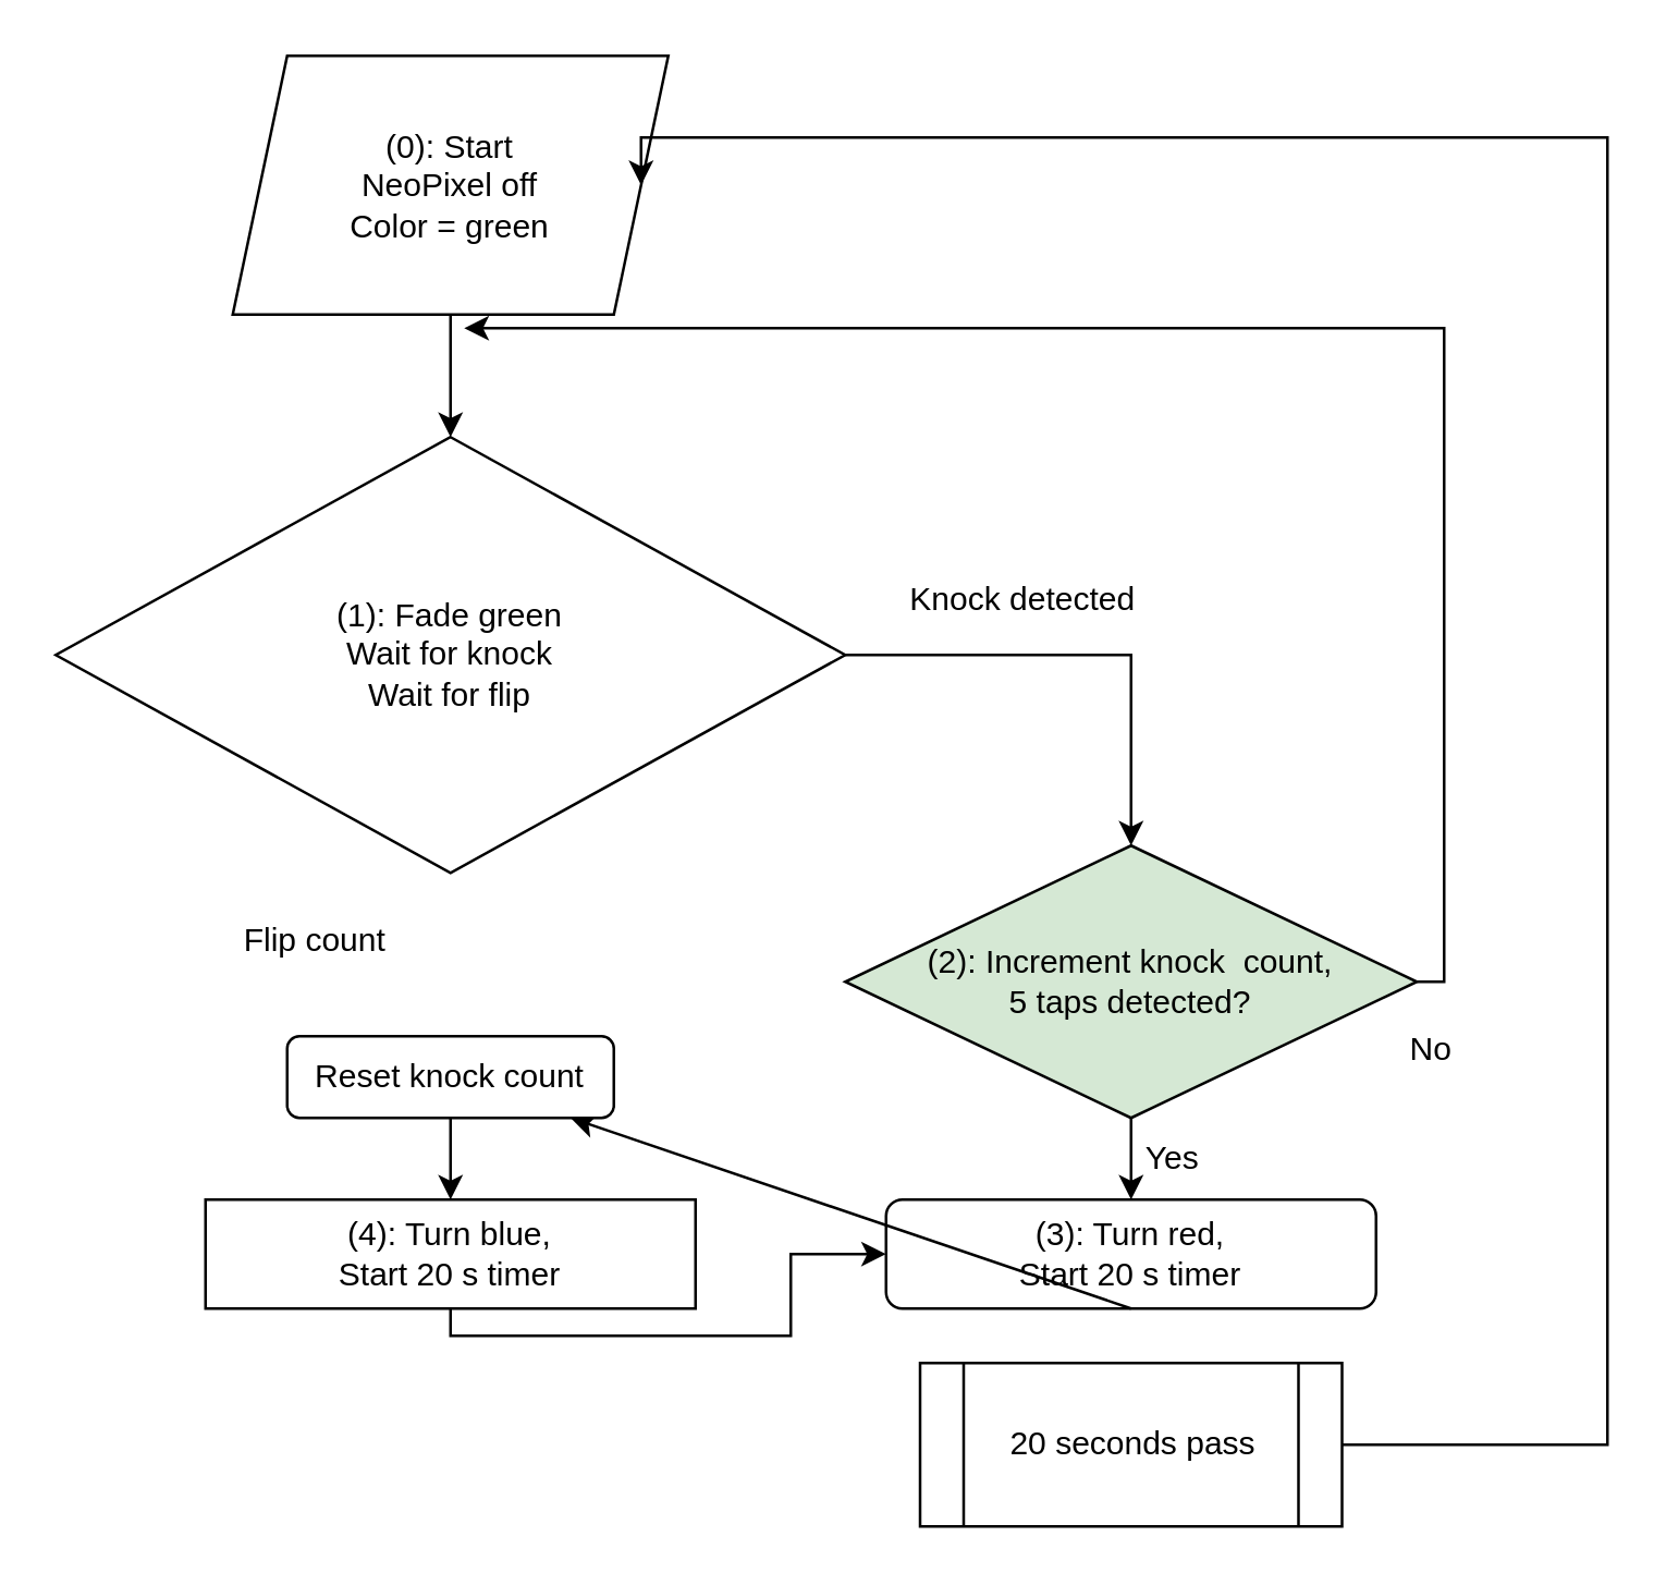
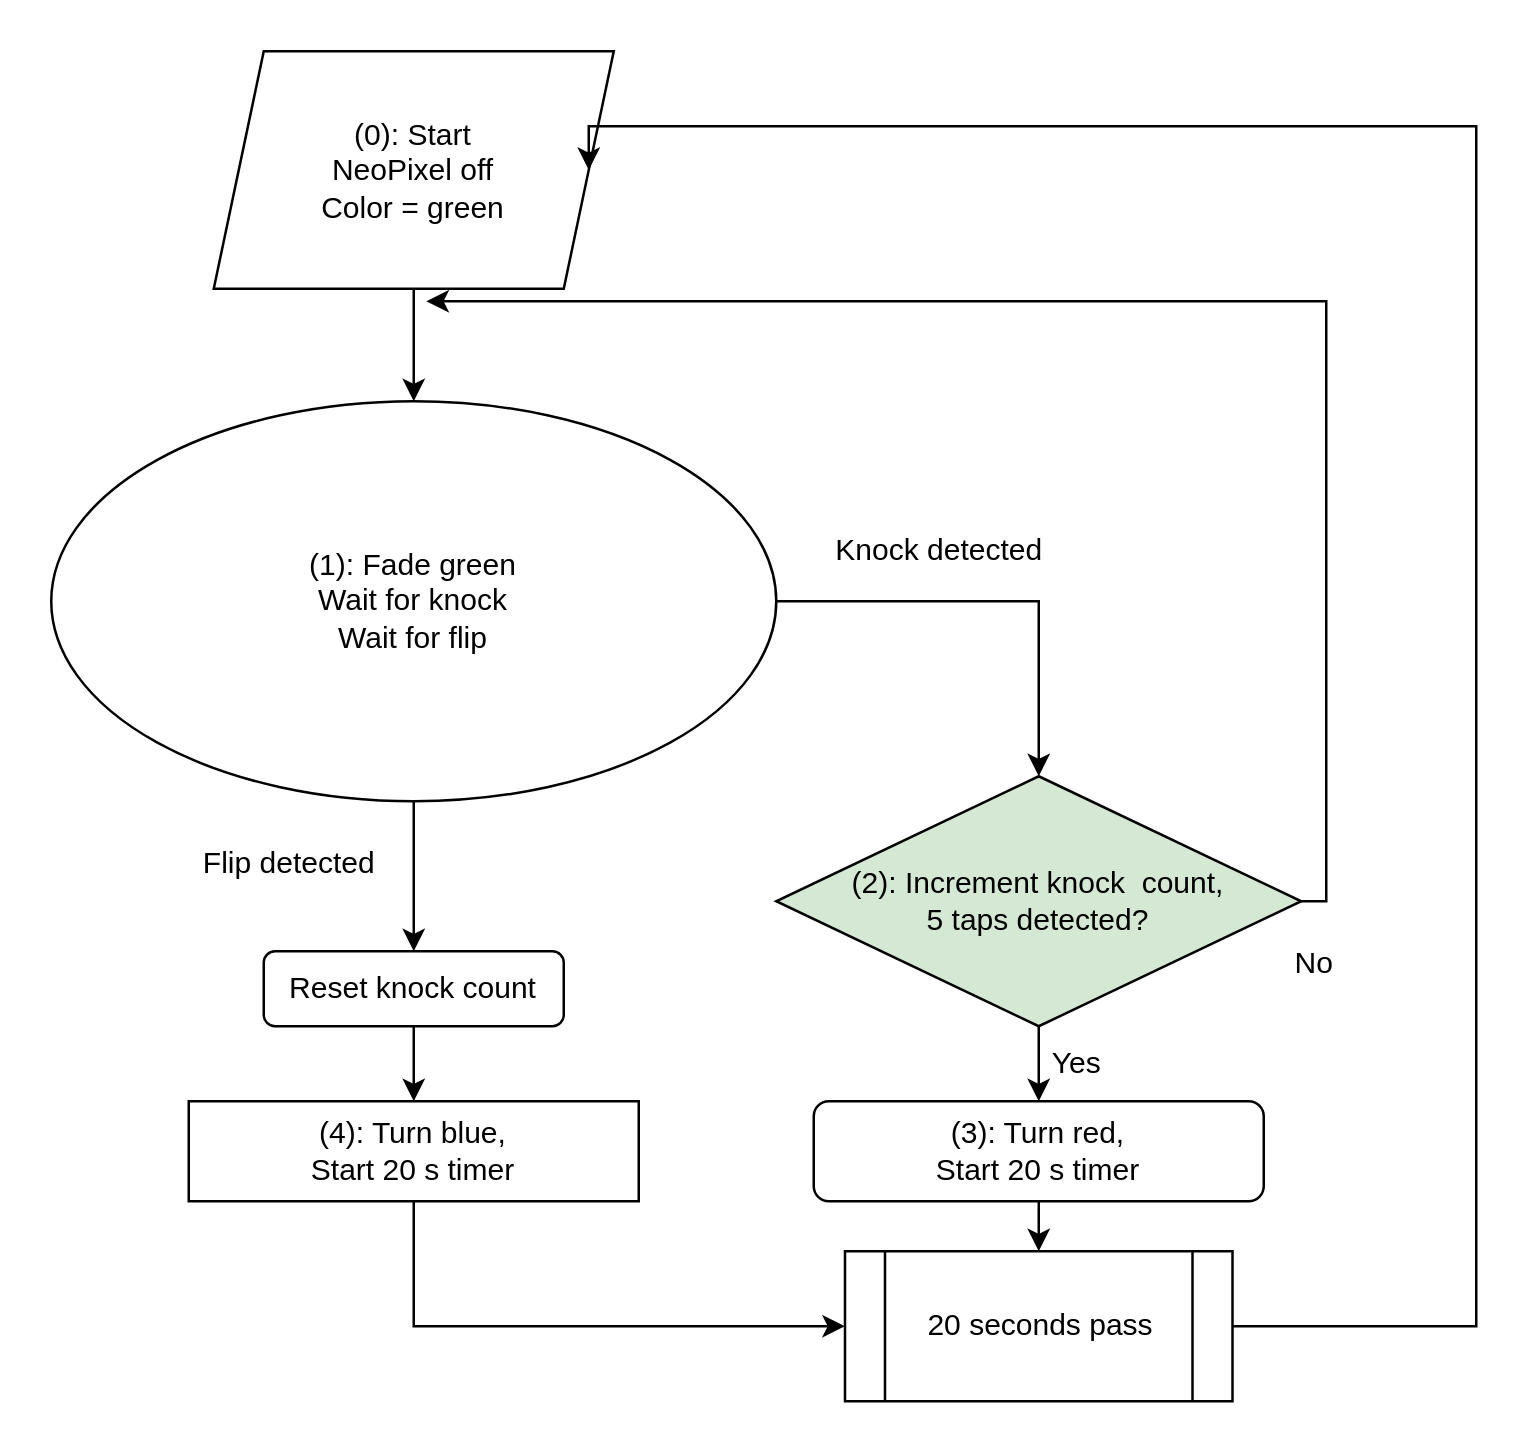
  <mxCell id="0" />
  <mxCell id="1" parent="0" />
- <mxCell id="2" value="(1): Fade green&lt;div&gt;Wait for knock&lt;/div&gt;&lt;div&gt;Wait for flip&lt;/div&gt;" style="rhombus;whiteSpace=wrap;html=1;" parent="1" vertex="1"><mxGeometry x="20" y="160" width="290" height="160" as="geometry" /></mxCell>
+ <mxCell id="2" value="(1): Fade green&lt;div&gt;Wait for knock&lt;/div&gt;&lt;div&gt;Wait for flip&lt;/div&gt;" style="ellipse;whiteSpace=wrap;html=1;" parent="1" vertex="1"><mxGeometry x="20" y="160" width="290" height="160" as="geometry" /></mxCell>
  <mxCell id="3" value="(2): Increment knock&amp;nbsp; count,&lt;div&gt;5 taps detected?&lt;/div&gt;" style="rhombus;whiteSpace=wrap;html=1;fillColor=#d5e8d4;" parent="1" vertex="1"><mxGeometry x="310" y="310" width="210" height="100" as="geometry" /></mxCell>
  <mxCell id="4" value="" style="endArrow=classic;html=1;rounded=0;edgeStyle=orthogonalEdgeStyle;exitX=1;exitY=0.5;exitDx=0;exitDy=0;entryX=0.5;entryY=0;entryDx=0;entryDy=0;" parent="1" source="2" target="3" edge="1"><mxGeometry width="50" height="50" relative="1" as="geometry"><mxPoint x="140" y="410" as="sourcePoint" /><mxPoint x="190" y="360" as="targetPoint" /></mxGeometry></mxCell>
  <mxCell id="5" value="Knock detected" style="text;html=1;align=center;verticalAlign=middle;resizable=0;points=[];autosize=1;strokeColor=none;fillColor=none;" parent="1" vertex="1"><mxGeometry x="320" y="205" width="110" height="30" as="geometry" /></mxCell>
  <mxCell id="6" value="(3): Turn red,&lt;div&gt;Start 2&lt;span style=&quot;background-color: transparent; color: light-dark(rgb(0, 0, 0), rgb(255, 255, 255));&quot;&gt;0 s timer&lt;/span&gt;&lt;/div&gt;" style="rounded=1;whiteSpace=wrap;html=1;" parent="1" vertex="1"><mxGeometry x="325" y="440" width="180" height="40" as="geometry" /></mxCell>
  <mxCell id="7" value="(0): Start&#10;NeoPixel off&#10;Color = green" style="shape=parallelogram;perimeter=parallelogramPerimeter;whiteSpace=wrap;html=1;fixedSize=1;" parent="1" vertex="1"><mxGeometry x="85" y="20" width="160" height="95" as="geometry" /></mxCell>
  <mxCell id="8" value="No" style="text;html=1;align=center;verticalAlign=middle;resizable=0;points=[];autosize=1;strokeColor=none;fillColor=none;" parent="1" vertex="1"><mxGeometry x="505" y="370" width="40" height="30" as="geometry" /></mxCell>
  <mxCell id="9" value="" style="endArrow=classic;html=1;rounded=0;exitX=0.5;exitY=1;exitDx=0;exitDy=0;" parent="1" source="3" target="6" edge="1"><mxGeometry width="50" height="50" relative="1" as="geometry"><mxPoint x="250" y="410" as="sourcePoint" /><mxPoint x="300" y="360" as="targetPoint" /></mxGeometry></mxCell>
  <mxCell id="10" value="Yes" style="text;html=1;align=center;verticalAlign=middle;resizable=0;points=[];autosize=1;strokeColor=none;fillColor=none;" parent="1" vertex="1"><mxGeometry x="410" y="410" width="40" height="30" as="geometry" /></mxCell>
  <mxCell id="11" value="20 seconds pass" style="shape=process;whiteSpace=wrap;html=1;backgroundOutline=1;" parent="1" vertex="1"><mxGeometry x="337.5" y="500" width="155" height="60" as="geometry" /></mxCell>
- <mxCell id="12" value="" style="endArrow=classic;html=1;rounded=0;exitX=0.5;exitY=1;exitDx=0;exitDy=0;" parent="1" source="6" target="13" edge="1"><mxGeometry width="50" height="50" relative="1" as="geometry"><mxPoint x="250" y="410" as="sourcePoint" /><mxPoint x="300" y="360" as="targetPoint" /></mxGeometry></mxCell>
+ <mxCell id="12" value="" style="endArrow=classic;html=1;rounded=0;exitX=0.5;exitY=1;exitDx=0;exitDy=0;entryX=0.5;entryY=0;entryDx=0;entryDy=0;" parent="1" source="6" target="11" edge="1"><mxGeometry width="50" height="50" relative="1" as="geometry"><mxPoint x="250" y="410" as="sourcePoint" /><mxPoint x="300" y="360" as="targetPoint" /></mxGeometry></mxCell>
  <mxCell id="13" value="Reset knock count" style="rounded=1;whiteSpace=wrap;html=1;" parent="1" vertex="1"><mxGeometry x="105" y="380" width="120" height="30" as="geometry" /></mxCell>
  <mxCell id="14" value="" style="endArrow=classic;html=1;rounded=0;exitX=0.5;exitY=1;exitDx=0;exitDy=0;entryX=0.5;entryY=0;entryDx=0;entryDy=0;" parent="1" source="7" target="2" edge="1"><mxGeometry width="50" height="50" relative="1" as="geometry"><mxPoint x="250" y="410" as="sourcePoint" /><mxPoint x="240" y="90" as="targetPoint" /></mxGeometry></mxCell>
  <mxCell id="15" value="(4): Turn blue,&lt;div&gt;Start 20 s timer&lt;/div&gt;" style="whiteSpace=wrap;html=1;rounded=0;" parent="1" vertex="1"><mxGeometry x="75" y="440" width="180" height="40" as="geometry" /></mxCell>
- <mxCell id="17" value="Flip count" style="text;html=1;align=center;verticalAlign=middle;resizable=0;points=[];autosize=1;strokeColor=none;fillColor=none;" parent="1" vertex="1"><mxGeometry x="70" y="330" width="90" height="30" as="geometry" /></mxCell>
+ <mxCell id="16" value="" style="endArrow=classic;html=1;rounded=0;exitX=0.5;exitY=1;exitDx=0;exitDy=0;entryX=0.5;entryY=0;entryDx=0;entryDy=0;" parent="1" source="2" target="13" edge="1"><mxGeometry width="50" height="50" relative="1" as="geometry"><mxPoint x="250" y="410" as="sourcePoint" /><mxPoint x="159" y="430" as="targetPoint" /></mxGeometry></mxCell>
+ <mxCell id="17" value="Flip detected" style="text;html=1;align=center;verticalAlign=middle;resizable=0;points=[];autosize=1;strokeColor=none;fillColor=none;" parent="1" vertex="1"><mxGeometry x="70" y="330" width="90" height="30" as="geometry" /></mxCell>
  <mxCell id="18" value="" style="endArrow=classic;html=1;rounded=0;exitX=0.5;exitY=1;exitDx=0;exitDy=0;entryX=0.5;entryY=0;entryDx=0;entryDy=0;" parent="1" source="13" target="15" edge="1"><mxGeometry width="50" height="50" relative="1" as="geometry"><mxPoint x="250" y="410" as="sourcePoint" /><mxPoint x="300" y="360" as="targetPoint" /></mxGeometry></mxCell>
  <mxCell id="19" value="" style="endArrow=classic;html=1;rounded=0;edgeStyle=orthogonalEdgeStyle;entryX=1;entryY=0.5;entryDx=0;entryDy=0;exitX=1;exitY=0.5;exitDx=0;exitDy=0;" parent="1" target="7" edge="1" source="11"><mxGeometry width="50" height="50" relative="1" as="geometry"><mxPoint x="550" y="360" as="sourcePoint" /><mxPoint x="300" y="260" as="targetPoint" /><Array as="points"><mxPoint x="590" y="530" /><mxPoint x="590" y="50" /></Array></mxGeometry></mxCell>
- <mxCell id="20" value="" style="endArrow=classic;html=1;rounded=0;edgeStyle=orthogonalEdgeStyle;exitX=0.5;exitY=1;exitDx=0;exitDy=0;" parent="1" source="15" target="6" edge="1"><mxGeometry width="50" height="50" relative="1" as="geometry"><mxPoint x="250" y="310" as="sourcePoint" /><mxPoint x="300" y="260" as="targetPoint" /></mxGeometry></mxCell>
+ <mxCell id="20" value="" style="endArrow=classic;html=1;rounded=0;edgeStyle=orthogonalEdgeStyle;exitX=0.5;exitY=1;exitDx=0;exitDy=0;entryX=0;entryY=0.5;entryDx=0;entryDy=0;" parent="1" source="15" target="11" edge="1"><mxGeometry width="50" height="50" relative="1" as="geometry"><mxPoint x="250" y="310" as="sourcePoint" /><mxPoint x="300" y="260" as="targetPoint" /></mxGeometry></mxCell>
  <mxCell id="21" value="" style="endArrow=classic;html=1;rounded=0;edgeStyle=orthogonalEdgeStyle;exitX=1;exitY=0.5;exitDx=0;exitDy=0;" edge="1" parent="1" source="3"><mxGeometry width="50" height="50" relative="1" as="geometry"><mxPoint x="250" y="310" as="sourcePoint" /><mxPoint x="170" y="120" as="targetPoint" /><Array as="points"><mxPoint x="530" y="360" /><mxPoint x="530" y="120" /><mxPoint x="230" y="120" /></Array></mxGeometry></mxCell>
